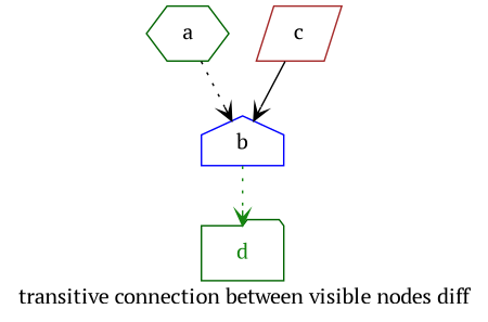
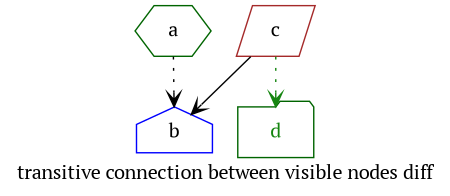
  digraph {
    bgcolor="#ffffff"
    fontcolor="#000000"
    fontname="PT Serif"
    label="transitive connection between visible nodes diff"
    node [color=darkgreen fontcolor="#000000" fontname="PT Serif"]
    edge [arrowhead=vee color="#000000" fontname="PT Serif" style=dotted]
    n1 [label=a shape=hexagon]
    n2 [color=blue label=b shape=house]
    n3 [fontcolor="#158510" label=d shape=folder]
    n4 [color=brown label=c shape=parallelogram]
    n1 -> n2
    n4 -> n2 [style=solid]
-   n2 -> n3 [color="#158510"]
+   n4 -> n3 [color="#158510"]
  }
